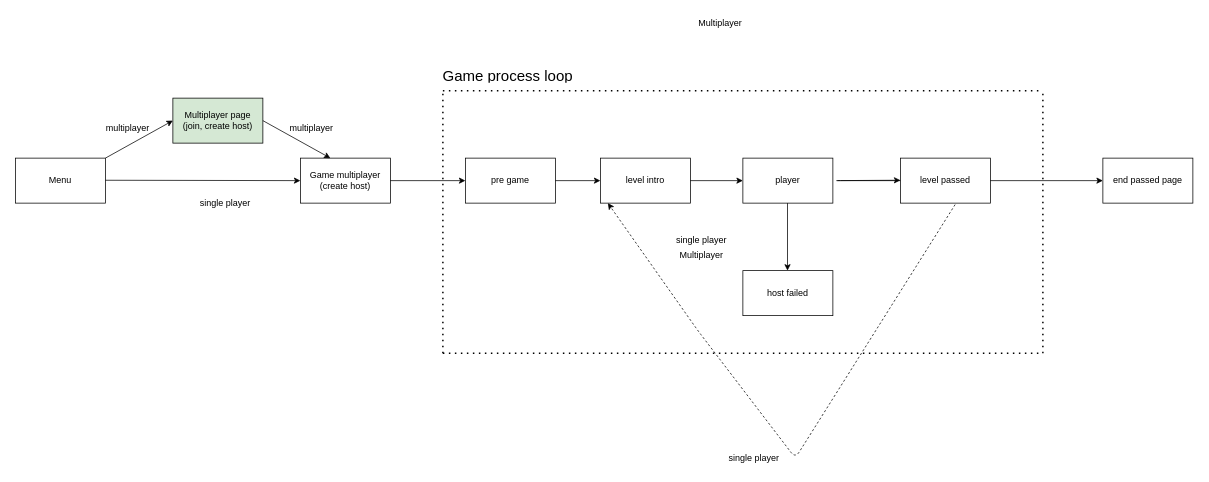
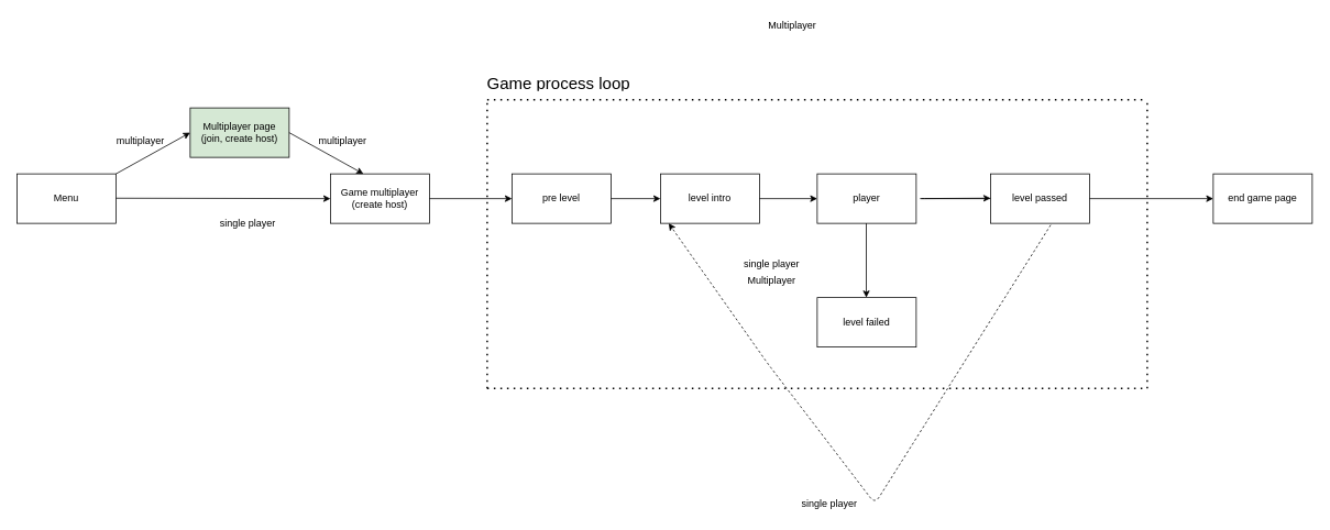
  <mxCell id="0" />
  <mxCell id="1" parent="0" />
  <mxCell id="2" value="Menu" style="rounded=0;whiteSpace=wrap;html=1;" parent="1" vertex="1"><mxGeometry x="20" y="210" width="120" height="60" as="geometry" /></mxCell>
  <mxCell id="3" value="Multiplayer page&lt;br&gt;(join, create host)" style="rounded=0;whiteSpace=wrap;html=1;fillColor=#d5e8d4;" parent="1" vertex="1"><mxGeometry x="230" y="130" width="120" height="60" as="geometry" /></mxCell>
  <mxCell id="4" value="" style="endArrow=classic;html=1;" parent="1" edge="1"><mxGeometry width="50" height="50" relative="1" as="geometry"><mxPoint x="140" y="210" as="sourcePoint" /><mxPoint x="230" y="160" as="targetPoint" /></mxGeometry></mxCell>
  <mxCell id="5" value="Game multiplayer&lt;br&gt;(create host)" style="rounded=0;whiteSpace=wrap;html=1;" parent="1" vertex="1"><mxGeometry x="400" y="210" width="120" height="60" as="geometry" /></mxCell>
  <mxCell id="6" value="" style="endArrow=classic;html=1;entryX=0;entryY=0.5;entryDx=0;entryDy=0;" parent="1" target="5" edge="1"><mxGeometry width="50" height="50" relative="1" as="geometry"><mxPoint x="140" y="239.5" as="sourcePoint" /><mxPoint x="250" y="239.5" as="targetPoint" /><Array as="points" /></mxGeometry></mxCell>
  <mxCell id="7" value="" style="endArrow=classic;html=1;exitX=1;exitY=0.5;exitDx=0;exitDy=0;" parent="1" source="3" edge="1"><mxGeometry width="50" height="50" relative="1" as="geometry"><mxPoint x="350" y="140" as="sourcePoint" /><mxPoint x="440" y="210" as="targetPoint" /></mxGeometry></mxCell>
- <mxCell id="8" value="pre game" style="rounded=0;whiteSpace=wrap;html=1;" parent="1" vertex="1"><mxGeometry x="620" y="210" width="120" height="60" as="geometry" /></mxCell>
+ <mxCell id="8" value="pre level" style="rounded=0;whiteSpace=wrap;html=1;" parent="1" vertex="1"><mxGeometry x="620" y="210" width="120" height="60" as="geometry" /></mxCell>
  <mxCell id="9" value="level intro" style="rounded=0;whiteSpace=wrap;html=1;" parent="1" vertex="1"><mxGeometry x="800" y="210" width="120" height="60" as="geometry" /></mxCell>
  <mxCell id="10" value="player" style="rounded=0;whiteSpace=wrap;html=1;" parent="1" vertex="1"><mxGeometry x="990" y="210" width="120" height="60" as="geometry" /></mxCell>
  <mxCell id="11" value="level passed" style="rounded=0;whiteSpace=wrap;html=1;" parent="1" vertex="1"><mxGeometry x="1200" y="210" width="120" height="60" as="geometry" /></mxCell>
- <mxCell id="12" value="host failed" style="rounded=0;whiteSpace=wrap;html=1;" parent="1" vertex="1"><mxGeometry x="990" y="360" width="120" height="60" as="geometry" /></mxCell>
+ <mxCell id="12" value="level failed" style="rounded=0;whiteSpace=wrap;html=1;" parent="1" vertex="1"><mxGeometry x="990" y="360" width="120" height="60" as="geometry" /></mxCell>
  <mxCell id="13" value="" style="endArrow=classic;html=1;" parent="1" edge="1"><mxGeometry width="50" height="50" relative="1" as="geometry"><mxPoint x="1049.5" y="270" as="sourcePoint" /><mxPoint x="1049.5" y="360" as="targetPoint" /></mxGeometry></mxCell>
  <mxCell id="14" value="" style="endArrow=classic;html=1;" parent="1" edge="1"><mxGeometry width="50" height="50" relative="1" as="geometry"><mxPoint x="1200" y="240" as="sourcePoint" /><mxPoint x="1200" y="239.5" as="targetPoint" /><Array as="points"><mxPoint x="1110" y="240" /></Array></mxGeometry></mxCell>
  <mxCell id="15" value="" style="endArrow=classic;html=1;entryX=0;entryY=0.5;entryDx=0;entryDy=0;" parent="1" target="10" edge="1"><mxGeometry width="50" height="50" relative="1" as="geometry"><mxPoint x="920" y="240" as="sourcePoint" /><mxPoint x="970" y="190" as="targetPoint" /></mxGeometry></mxCell>
  <mxCell id="16" value="" style="endArrow=classic;html=1;entryX=0;entryY=0.5;entryDx=0;entryDy=0;" parent="1" target="9" edge="1"><mxGeometry width="50" height="50" relative="1" as="geometry"><mxPoint x="740" y="240" as="sourcePoint" /><mxPoint x="790" y="190" as="targetPoint" /></mxGeometry></mxCell>
  <mxCell id="17" value="" style="endArrow=classic;html=1;entryX=0;entryY=0.5;entryDx=0;entryDy=0;" parent="1" target="8" edge="1"><mxGeometry width="50" height="50" relative="1" as="geometry"><mxPoint x="520" y="240" as="sourcePoint" /><mxPoint x="570" y="190" as="targetPoint" /></mxGeometry></mxCell>
  <mxCell id="18" value="" style="endArrow=none;dashed=1;html=1;dashPattern=1 3;strokeWidth=2;" parent="1" edge="1"><mxGeometry width="50" height="50" relative="1" as="geometry"><mxPoint x="590" y="120" as="sourcePoint" /><mxPoint x="1390" y="120" as="targetPoint" /></mxGeometry></mxCell>
  <mxCell id="19" value="" style="endArrow=none;dashed=1;html=1;dashPattern=1 3;strokeWidth=2;" parent="1" edge="1"><mxGeometry width="50" height="50" relative="1" as="geometry"><mxPoint x="590" y="470" as="sourcePoint" /><mxPoint x="1390" y="470" as="targetPoint" /><Array as="points" /></mxGeometry></mxCell>
  <mxCell id="20" value="" style="endArrow=none;dashed=1;html=1;dashPattern=1 3;strokeWidth=2;" parent="1" edge="1"><mxGeometry width="50" height="50" relative="1" as="geometry"><mxPoint x="590" y="470" as="sourcePoint" /><mxPoint x="590" y="120" as="targetPoint" /><Array as="points"><mxPoint x="590" y="290" /></Array></mxGeometry></mxCell>
  <mxCell id="21" value="" style="endArrow=none;dashed=1;html=1;dashPattern=1 3;strokeWidth=2;" parent="1" edge="1"><mxGeometry width="50" height="50" relative="1" as="geometry"><mxPoint x="1390" y="470" as="sourcePoint" /><mxPoint x="1390" y="120" as="targetPoint" /><Array as="points"><mxPoint x="1390" y="300" /></Array></mxGeometry></mxCell>
  <mxCell id="22" value="" style="endArrow=classic;html=1;" parent="1" edge="1"><mxGeometry width="50" height="50" relative="1" as="geometry"><mxPoint x="1320" y="240" as="sourcePoint" /><mxPoint x="1470" y="240" as="targetPoint" /></mxGeometry></mxCell>
- <mxCell id="23" value="end passed page" style="rounded=0;whiteSpace=wrap;html=1;" parent="1" vertex="1"><mxGeometry x="1470" y="210" width="120" height="60" as="geometry" /></mxCell>
+ <mxCell id="23" value="end game page" style="rounded=0;whiteSpace=wrap;html=1;" parent="1" vertex="1"><mxGeometry x="1470" y="210" width="120" height="60" as="geometry" /></mxCell>
  <mxCell id="24" value="Multiplayer" style="text;html=1;strokeColor=none;fillColor=none;align=center;verticalAlign=middle;whiteSpace=wrap;rounded=0;" parent="1" vertex="1"><mxGeometry x="940" y="20" width="40" height="20" as="geometry" /></mxCell>
  <mxCell id="25" value="" style="endArrow=classic;html=1;dashed=1;exitX=0.608;exitY=1.033;exitDx=0;exitDy=0;exitPerimeter=0;" parent="1" source="11" edge="1"><mxGeometry width="50" height="50" relative="1" as="geometry"><mxPoint x="1080" y="540" as="sourcePoint" /><mxPoint x="810" y="270" as="targetPoint" /><Array as="points"><mxPoint x="1060" y="610" /><mxPoint x="930" y="440" /></Array></mxGeometry></mxCell>
  <mxCell id="26" value="single player" style="text;html=1;strokeColor=none;fillColor=none;align=center;verticalAlign=middle;whiteSpace=wrap;rounded=0;" parent="1" vertex="1"><mxGeometry x="250" y="260" width="100" height="20" as="geometry" /></mxCell>
  <mxCell id="27" value="multiplayer" style="text;html=1;strokeColor=none;fillColor=none;align=center;verticalAlign=middle;whiteSpace=wrap;rounded=0;" parent="1" vertex="1"><mxGeometry x="150" y="160" width="40" height="20" as="geometry" /></mxCell>
  <mxCell id="28" value="single player" style="text;html=1;strokeColor=none;fillColor=none;align=center;verticalAlign=middle;whiteSpace=wrap;rounded=0;" parent="1" vertex="1"><mxGeometry x="960" y="600" width="90" height="20" as="geometry" /></mxCell>
  <mxCell id="29" value="single player" style="text;html=1;strokeColor=none;fillColor=none;align=center;verticalAlign=middle;whiteSpace=wrap;rounded=0;" parent="1" vertex="1"><mxGeometry x="890" y="310" width="90" height="20" as="geometry" /></mxCell>
  <mxCell id="30" value="Multiplayer" style="text;html=1;strokeColor=none;fillColor=none;align=center;verticalAlign=middle;whiteSpace=wrap;rounded=0;" parent="1" vertex="1"><mxGeometry x="915" y="330" width="40" height="20" as="geometry" /></mxCell>
  <mxCell id="31" value="multiplayer" style="text;html=1;strokeColor=none;fillColor=none;align=center;verticalAlign=middle;whiteSpace=wrap;rounded=0;" parent="1" vertex="1"><mxGeometry x="395" y="160" width="40" height="20" as="geometry" /></mxCell>
  <mxCell id="32" value="&lt;h1&gt;&lt;span style=&quot;font-weight: normal&quot;&gt;&lt;font style=&quot;font-size: 20px&quot;&gt;Game process loop&lt;/font&gt;&lt;/span&gt;&lt;/h1&gt;" style="text;html=1;strokeColor=none;fillColor=none;spacing=5;spacingTop=-20;whiteSpace=wrap;overflow=hidden;rounded=0;" parent="1" vertex="1"><mxGeometry x="585" y="80" width="190" height="30" as="geometry" /></mxCell>
